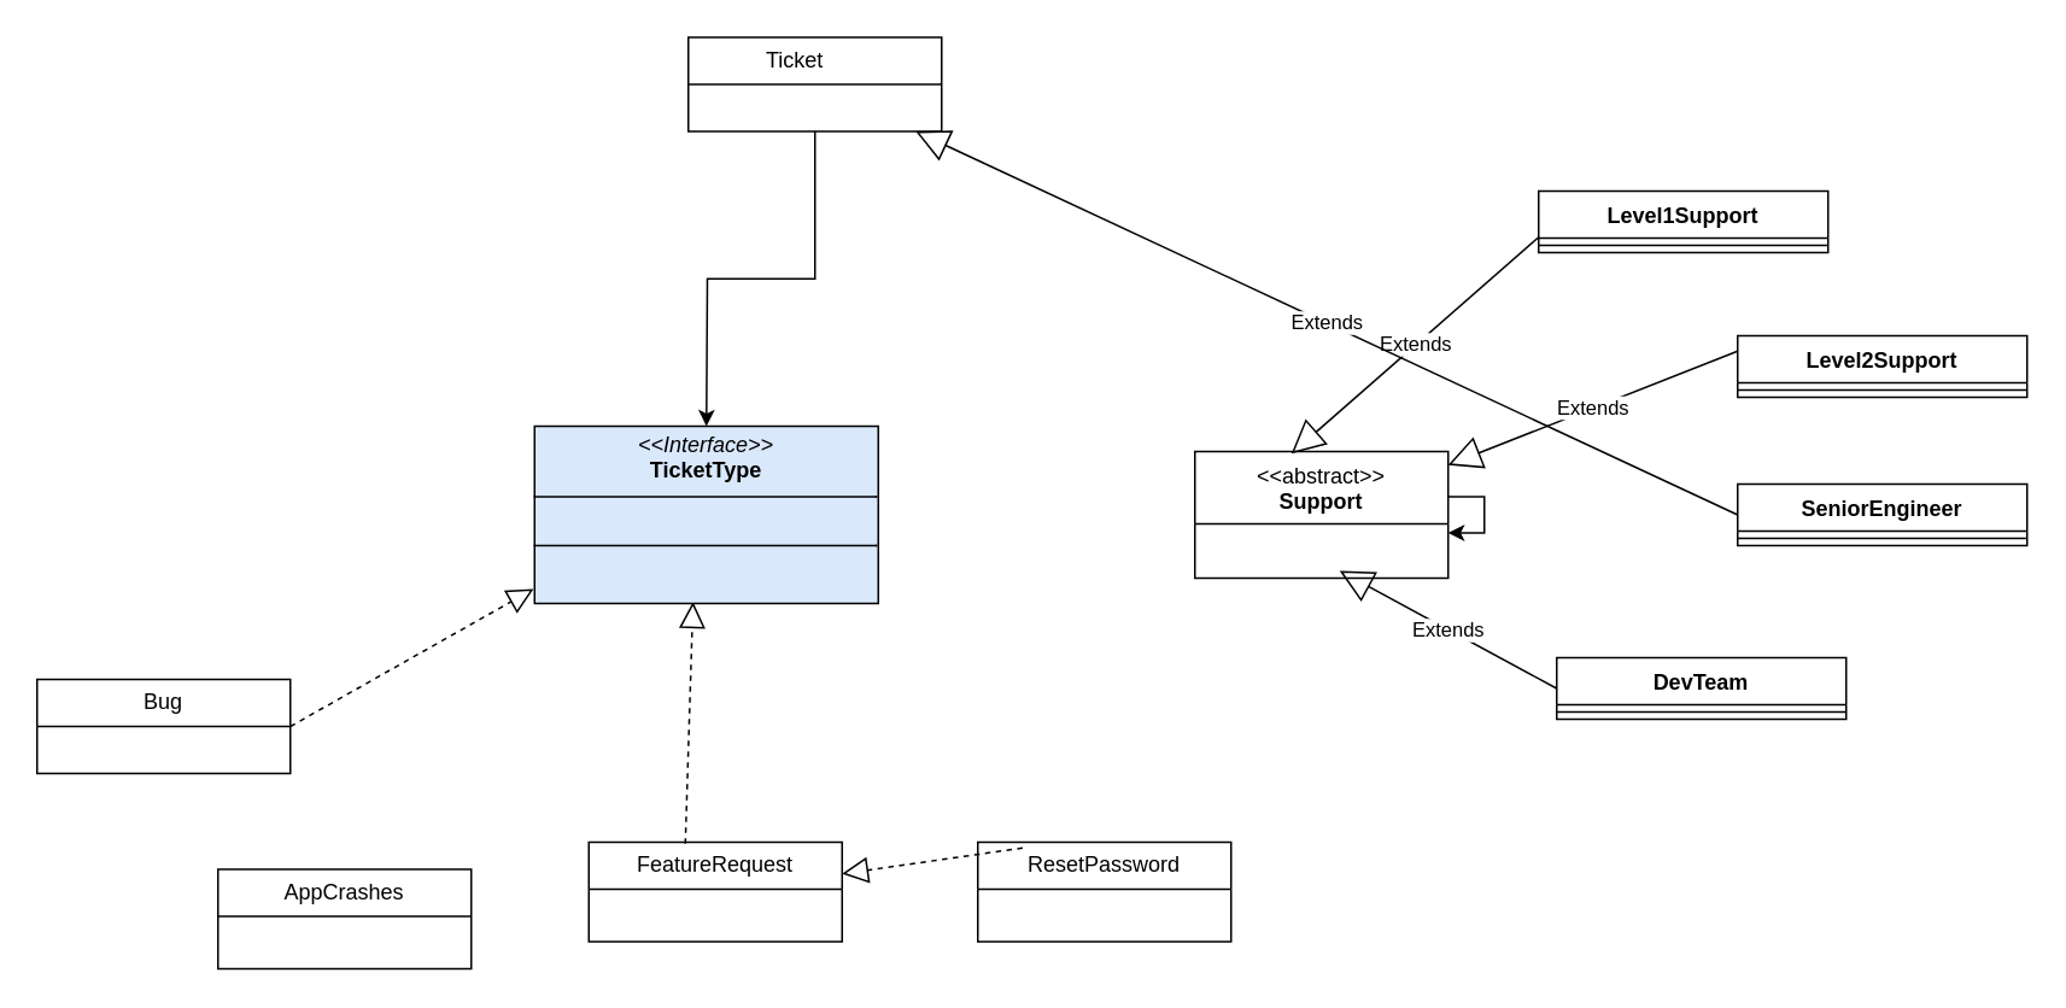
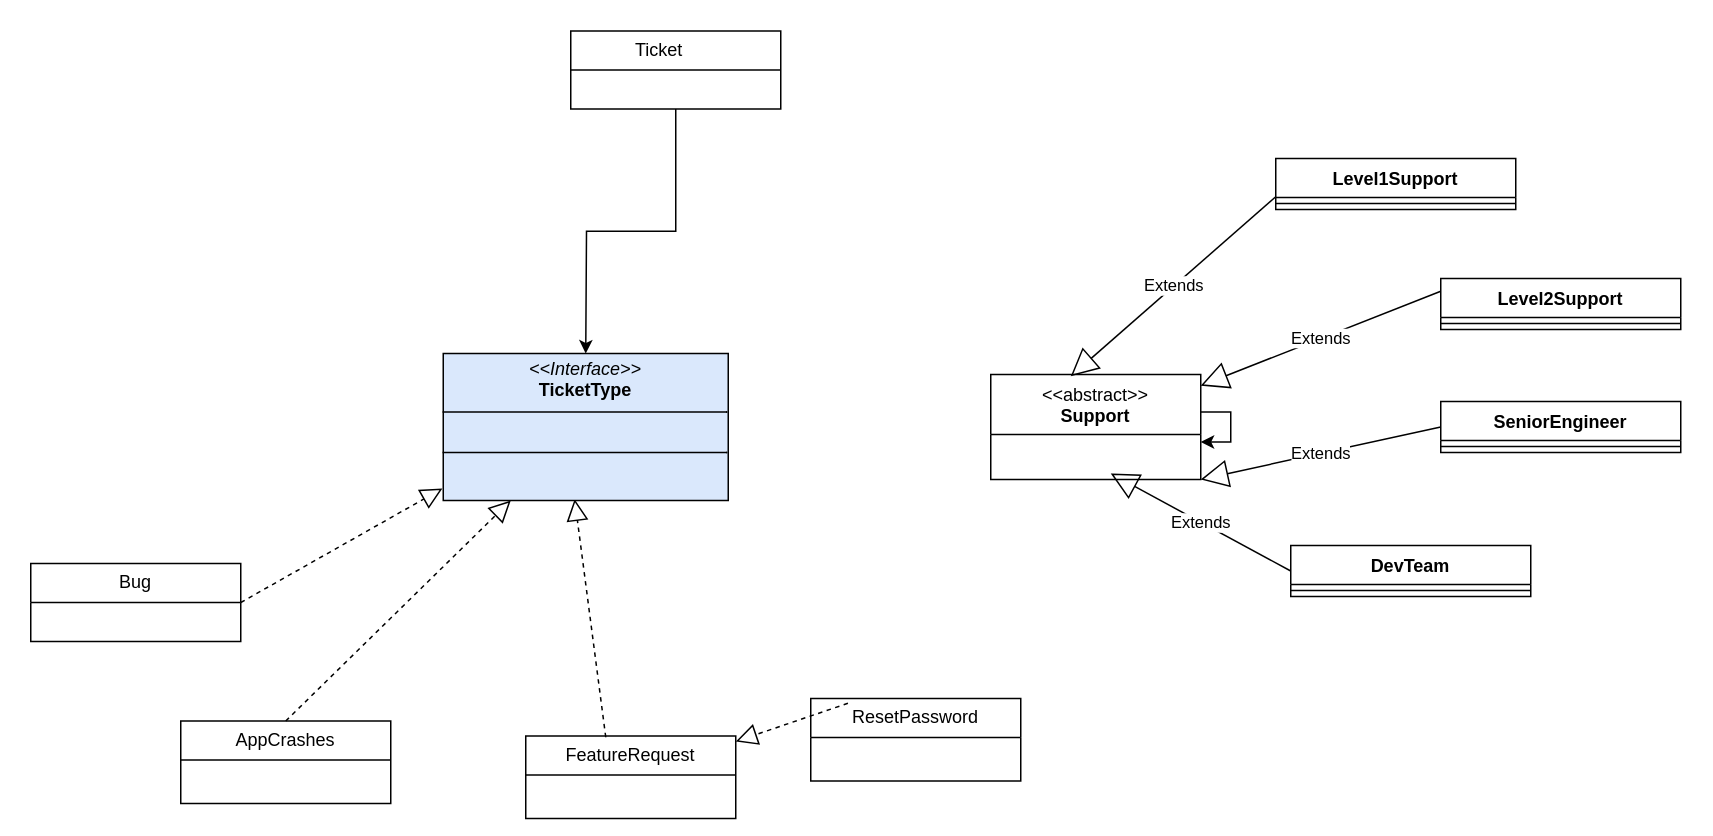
  <mxCell id="0" />
  <mxCell id="1" parent="0" />
  <mxCell id="2" style="edgeStyle=orthogonalEdgeStyle;rounded=0;orthogonalLoop=1;jettySize=auto;html=1;entryX=0.5;entryY=0;entryDx=0;entryDy=0;" edge="1" parent="1" source="3"><mxGeometry relative="1" as="geometry"><mxPoint x="390" y="235" as="targetPoint" /></mxGeometry></mxCell>
  <mxCell id="3" value="Ticket&lt;span style=&quot;white-space: pre;&quot;&gt;&#09;&lt;/span&gt;" style="swimlane;fontStyle=0;childLayout=stackLayout;horizontal=1;startSize=26;fillColor=none;horizontalStack=0;resizeParent=1;resizeParentMax=0;resizeLast=0;collapsible=1;marginBottom=0;whiteSpace=wrap;html=1;" vertex="1" parent="1"><mxGeometry x="380" y="20" width="140" height="52" as="geometry" /></mxCell>
  <mxCell id="4" value="Bug" style="swimlane;fontStyle=0;childLayout=stackLayout;horizontal=1;startSize=26;fillColor=none;horizontalStack=0;resizeParent=1;resizeParentMax=0;resizeLast=0;collapsible=1;marginBottom=0;whiteSpace=wrap;html=1;" vertex="1" parent="1"><mxGeometry x="20" y="375" width="140" height="52" as="geometry" /></mxCell>
  <mxCell id="5" value="AppCrashes" style="swimlane;fontStyle=0;childLayout=stackLayout;horizontal=1;startSize=26;fillColor=none;horizontalStack=0;resizeParent=1;resizeParentMax=0;resizeLast=0;collapsible=1;marginBottom=0;whiteSpace=wrap;html=1;" vertex="1" parent="1"><mxGeometry x="120" y="480" width="140" height="55" as="geometry" /></mxCell>
- <mxCell id="6" value="FeatureRequest" style="swimlane;fontStyle=0;childLayout=stackLayout;horizontal=1;startSize=26;fillColor=none;horizontalStack=0;resizeParent=1;resizeParentMax=0;resizeLast=0;collapsible=1;marginBottom=0;whiteSpace=wrap;html=1;" vertex="1" parent="1"><mxGeometry x="325" y="465" width="140" height="55" as="geometry" /></mxCell>
+ <mxCell id="6" value="FeatureRequest" style="swimlane;fontStyle=0;childLayout=stackLayout;horizontal=1;startSize=26;fillColor=none;horizontalStack=0;resizeParent=1;resizeParentMax=0;resizeLast=0;collapsible=1;marginBottom=0;whiteSpace=wrap;html=1;" vertex="1" parent="1"><mxGeometry x="350" y="490" width="140" height="55" as="geometry" /></mxCell>
  <mxCell id="7" value="ResetPassword" style="swimlane;fontStyle=0;childLayout=stackLayout;horizontal=1;startSize=26;fillColor=none;horizontalStack=0;resizeParent=1;resizeParentMax=0;resizeLast=0;collapsible=1;marginBottom=0;whiteSpace=wrap;html=1;" vertex="1" parent="1"><mxGeometry x="540" y="465" width="140" height="55" as="geometry" /></mxCell>
  <mxCell id="8" value="" style="endArrow=block;dashed=1;endFill=0;endSize=12;html=1;rounded=0;exitX=1;exitY=0.5;exitDx=0;exitDy=0;entryX=-0.003;entryY=0.643;entryDx=0;entryDy=0;entryPerimeter=0;" edge="1" parent="1" source="4"><mxGeometry width="160" relative="1" as="geometry"><mxPoint x="320" y="315" as="sourcePoint" /><mxPoint x="294.43" y="325.02" as="targetPoint" /></mxGeometry></mxCell>
+ <mxCell id="9" value="" style="endArrow=block;dashed=1;endFill=0;endSize=12;html=1;rounded=0;exitX=0.5;exitY=0;exitDx=0;exitDy=0;" edge="1" parent="1" source="5" target="12"><mxGeometry width="160" relative="1" as="geometry"><mxPoint x="200" y="401" as="sourcePoint" /><mxPoint x="310" y="375" as="targetPoint" /></mxGeometry></mxCell>
  <mxCell id="10" value="" style="endArrow=block;dashed=1;endFill=0;endSize=12;html=1;rounded=0;exitX=0.381;exitY=0.015;exitDx=0;exitDy=0;exitPerimeter=0;entryX=0.461;entryY=0.991;entryDx=0;entryDy=0;entryPerimeter=0;" edge="1" parent="1" source="6" target="12"><mxGeometry width="160" relative="1" as="geometry"><mxPoint x="340" y="485" as="sourcePoint" /><mxPoint x="378.41" y="373.04" as="targetPoint" /></mxGeometry></mxCell>
  <mxCell id="11" value="" style="endArrow=block;dashed=1;endFill=0;endSize=12;html=1;rounded=0;exitX=0.177;exitY=0.058;exitDx=0;exitDy=0;exitPerimeter=0;" edge="1" parent="1" source="7" target="6"><mxGeometry width="160" relative="1" as="geometry"><mxPoint x="570" y="518" as="sourcePoint" /><mxPoint x="464.972" y="375" as="targetPoint" /></mxGeometry></mxCell>
  <mxCell id="12" value="&lt;p style=&quot;margin:0px;margin-top:4px;text-align:center;&quot;&gt;&lt;i&gt;&amp;lt;&amp;lt;Interface&amp;gt;&amp;gt;&lt;/i&gt;&lt;br&gt;&lt;b&gt;TicketType&lt;/b&gt;&lt;/p&gt;&lt;hr size=&quot;1&quot; style=&quot;border-style:solid;&quot;&gt;&lt;br&gt;&lt;hr size=&quot;1&quot; style=&quot;border-style:solid;&quot;&gt;" style="verticalAlign=top;align=left;overflow=fill;html=1;whiteSpace=wrap;fillColor=#dae8fc;" vertex="1" parent="1"><mxGeometry x="295" y="235" width="190" height="98" as="geometry" /></mxCell>
  <mxCell id="13" value="&amp;lt;&amp;lt;abstract&amp;gt;&amp;gt;&lt;br&gt;&lt;b&gt;Support&lt;/b&gt;" style="swimlane;fontStyle=0;align=center;verticalAlign=top;childLayout=stackLayout;horizontal=1;startSize=40;horizontalStack=0;resizeParent=1;resizeParentMax=0;resizeLast=0;collapsible=0;marginBottom=0;html=1;whiteSpace=wrap;" vertex="1" parent="1"><mxGeometry x="660" y="249" width="140" height="70" as="geometry" /></mxCell>
  <mxCell id="14" style="edgeStyle=orthogonalEdgeStyle;rounded=0;orthogonalLoop=1;jettySize=auto;html=1;" edge="1" parent="1" source="13" target="13"><mxGeometry relative="1" as="geometry" /></mxCell>
  <mxCell id="15" value="Level1Support" style="swimlane;fontStyle=1;align=center;verticalAlign=top;childLayout=stackLayout;horizontal=1;startSize=26;horizontalStack=0;resizeParent=1;resizeParentMax=0;resizeLast=0;collapsible=1;marginBottom=0;whiteSpace=wrap;html=1;" vertex="1" parent="1"><mxGeometry x="850" y="105" width="160" height="34" as="geometry" /></mxCell>
  <mxCell id="16" value="" style="line;strokeWidth=1;fillColor=none;align=left;verticalAlign=middle;spacingTop=-1;spacingLeft=3;spacingRight=3;rotatable=0;labelPosition=right;points=[];portConstraint=eastwest;strokeColor=inherit;" vertex="1" parent="15"><mxGeometry y="26" width="160" height="8" as="geometry" /></mxCell>
  <mxCell id="17" value="Level2Support" style="swimlane;fontStyle=1;align=center;verticalAlign=top;childLayout=stackLayout;horizontal=1;startSize=26;horizontalStack=0;resizeParent=1;resizeParentMax=0;resizeLast=0;collapsible=1;marginBottom=0;whiteSpace=wrap;html=1;" vertex="1" parent="1"><mxGeometry x="960" y="185" width="160" height="34" as="geometry" /></mxCell>
  <mxCell id="18" value="" style="line;strokeWidth=1;fillColor=none;align=left;verticalAlign=middle;spacingTop=-1;spacingLeft=3;spacingRight=3;rotatable=0;labelPosition=right;points=[];portConstraint=eastwest;strokeColor=inherit;" vertex="1" parent="17"><mxGeometry y="26" width="160" height="8" as="geometry" /></mxCell>
  <mxCell id="19" value="SeniorEngineer" style="swimlane;fontStyle=1;align=center;verticalAlign=top;childLayout=stackLayout;horizontal=1;startSize=26;horizontalStack=0;resizeParent=1;resizeParentMax=0;resizeLast=0;collapsible=1;marginBottom=0;whiteSpace=wrap;html=1;" vertex="1" parent="1"><mxGeometry x="960" y="267" width="160" height="34" as="geometry" /></mxCell>
  <mxCell id="20" value="" style="line;strokeWidth=1;fillColor=none;align=left;verticalAlign=middle;spacingTop=-1;spacingLeft=3;spacingRight=3;rotatable=0;labelPosition=right;points=[];portConstraint=eastwest;strokeColor=inherit;" vertex="1" parent="19"><mxGeometry y="26" width="160" height="8" as="geometry" /></mxCell>
  <mxCell id="21" value="DevTeam" style="swimlane;fontStyle=1;align=center;verticalAlign=top;childLayout=stackLayout;horizontal=1;startSize=26;horizontalStack=0;resizeParent=1;resizeParentMax=0;resizeLast=0;collapsible=1;marginBottom=0;whiteSpace=wrap;html=1;" vertex="1" parent="1"><mxGeometry x="860" y="363" width="160" height="34" as="geometry" /></mxCell>
  <mxCell id="22" value="" style="line;strokeWidth=1;fillColor=none;align=left;verticalAlign=middle;spacingTop=-1;spacingLeft=3;spacingRight=3;rotatable=0;labelPosition=right;points=[];portConstraint=eastwest;strokeColor=inherit;" vertex="1" parent="21"><mxGeometry y="26" width="160" height="8" as="geometry" /></mxCell>
  <mxCell id="23" value="Extends" style="endArrow=block;endSize=16;endFill=0;html=1;rounded=0;exitX=0;exitY=0.75;exitDx=0;exitDy=0;entryX=0.381;entryY=0.017;entryDx=0;entryDy=0;entryPerimeter=0;" edge="1" parent="1" source="15" target="13"><mxGeometry width="160" relative="1" as="geometry"><mxPoint x="780" y="195" as="sourcePoint" /><mxPoint x="940" y="195" as="targetPoint" /></mxGeometry></mxCell>
  <mxCell id="24" value="Extends" style="endArrow=block;endSize=16;endFill=0;html=1;rounded=0;exitX=0;exitY=0.25;exitDx=0;exitDy=0;" edge="1" parent="1" source="17" target="13"><mxGeometry width="160" relative="1" as="geometry"><mxPoint x="967" y="135" as="sourcePoint" /><mxPoint x="830" y="254" as="targetPoint" /></mxGeometry></mxCell>
- <mxCell id="25" value="Extends" style="endArrow=block;endSize=16;endFill=0;html=1;rounded=0;exitX=0;exitY=0.5;exitDx=0;exitDy=0;" edge="1" parent="1" source="19" target="3"><mxGeometry width="160" relative="1" as="geometry"><mxPoint x="970" y="245" as="sourcePoint" /><mxPoint x="810" y="307" as="targetPoint" /></mxGeometry></mxCell>
+ <mxCell id="25" value="Extends" style="endArrow=block;endSize=16;endFill=0;html=1;rounded=0;exitX=0;exitY=0.5;exitDx=0;exitDy=0;entryX=1;entryY=1;entryDx=0;entryDy=0;" edge="1" parent="1" source="19" target="13"><mxGeometry width="160" relative="1" as="geometry"><mxPoint x="970" y="245" as="sourcePoint" /><mxPoint x="810" y="307" as="targetPoint" /></mxGeometry></mxCell>
  <mxCell id="26" value="Extends" style="endArrow=block;endSize=16;endFill=0;html=1;rounded=0;exitX=0;exitY=0.5;exitDx=0;exitDy=0;" edge="1" parent="1" source="21"><mxGeometry width="160" relative="1" as="geometry"><mxPoint x="980" y="315" as="sourcePoint" /><mxPoint x="740" y="315" as="targetPoint" /></mxGeometry></mxCell>
